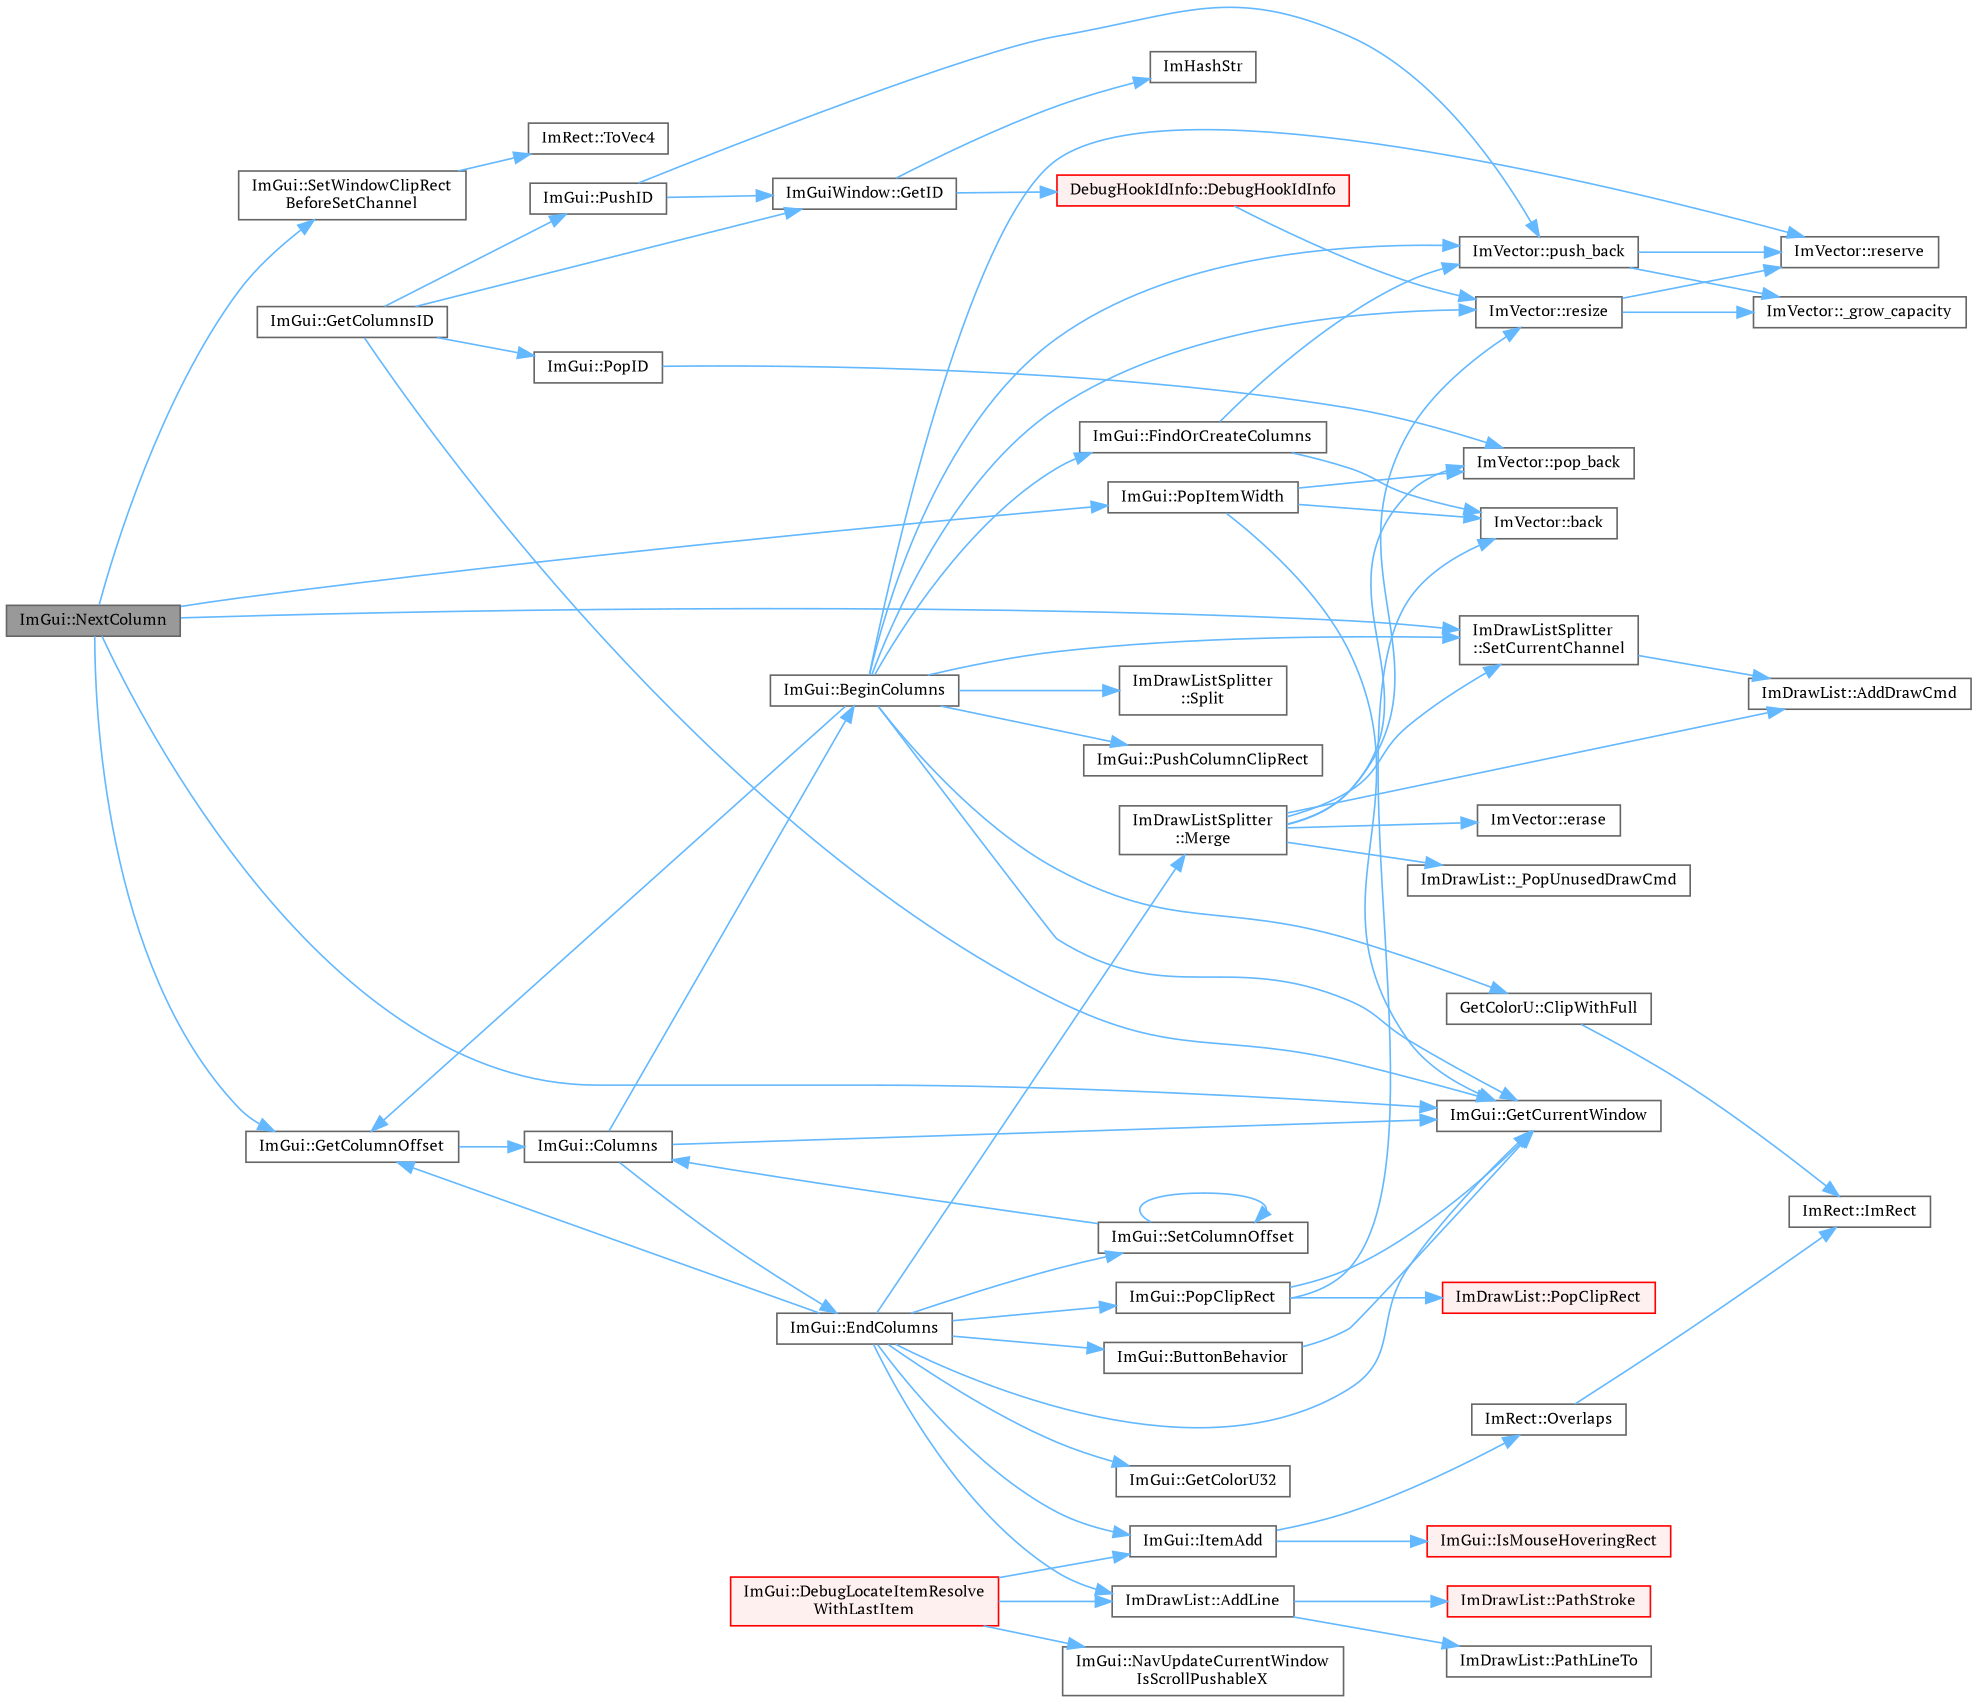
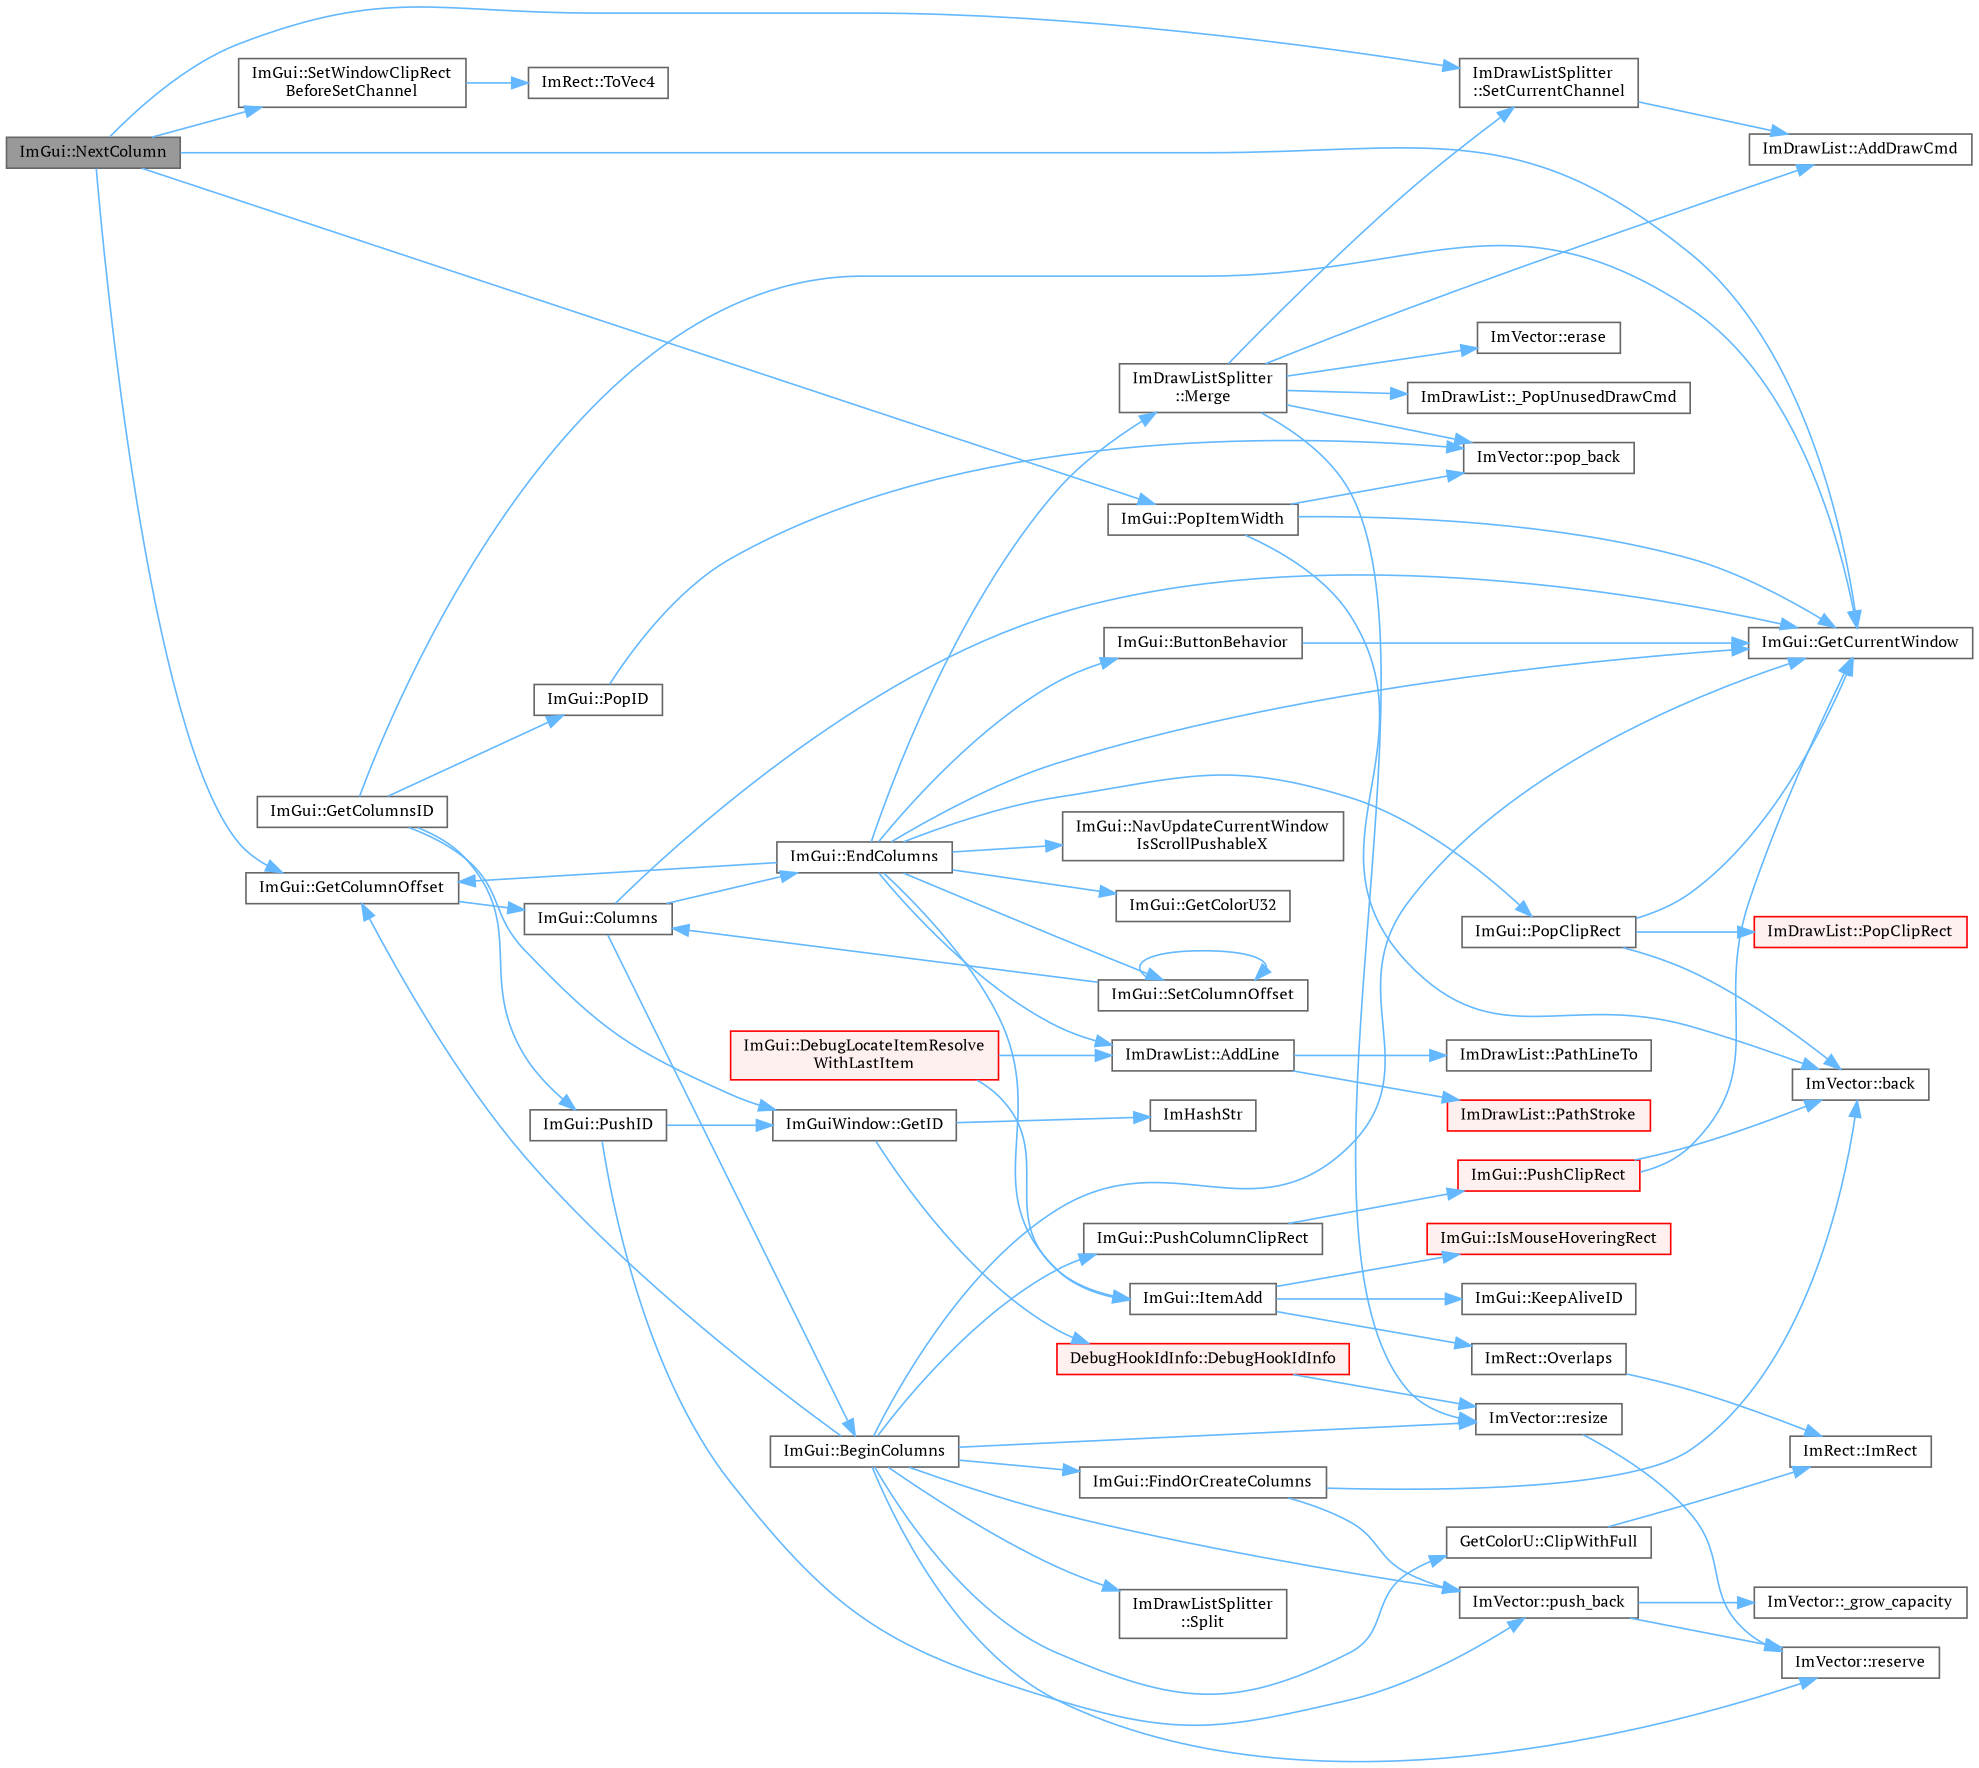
  digraph {
    fontname="PT Serif"
    rankdir=LR
    node [color=grey40 fillcolor=white fontname="PT Serif" fontsize=10 shape=box style=filled]
    edge [color=steelblue1 fontname="PT Serif" fontsize=10 labelfontname=Helvetica labelfontsize=10 style=solid]
    n1 [color=gray40 fillcolor=grey60 fontcolor=black height=0.2 label="ImGui::NextColumn" width=0.4]
    n2 [height=0.2 label="ImGui::GetColumnOffset" width=0.4]
    n3 [height=0.2 label="ImGui::GetCurrentWindow" width=0.4]
    n4 [height=0.2 label="ImDrawListSplitter\l::SetCurrentChannel" width=0.4]
    n5 [height=0.2 label="ImGui::PopItemWidth" width=0.4]
    n6 [height=0.2 label="ImGui::SetWindowClipRect\lBeforeSetChannel" width=0.4]
    n7 [height=0.2 label="ImGui::Columns" width=0.4]
    n8 [height=0.2 label="ImDrawList::AddDrawCmd" width=0.4]
    n9 [height=0.2 label="ImVector::back" width=0.4]
    n10 [height=0.2 label="ImVector::pop_back" width=0.4]
    n11 [height=0.2 label="ImRect::ToVec4" width=0.4]
    n12 [height=0.2 label="ImGui::BeginColumns" width=0.4]
    n13 [height=0.2 label="ImGui::EndColumns" width=0.4]
    n14 [height=0.2 label="GetColorU::ClipWithFull" width=0.4]
    n15 [height=0.2 label="ImGui::FindOrCreateColumns" width=0.4]
    n16 [height=0.2 label="ImVector::push_back" width=0.4]
    n17 [height=0.2 label="ImVector::reserve" width=0.4]
    n18 [height=0.2 label="ImVector::resize" width=0.4]
    n19 [height=0.2 label="ImGui::PushColumnClipRect" width=0.4]
    n20 [height=0.2 label="ImDrawListSplitter\l::Split" width=0.4]
    n21 [height=0.2 label="ImDrawList::AddLine" width=0.4]
    n22 [height=0.2 label="ImGui::ButtonBehavior" width=0.4]
    n23 [height=0.2 label="ImGui::GetColorU32" width=0.4]
    n24 [height=0.2 label="ImGui::ItemAdd" width=0.4]
    n25 [height=0.2 label="ImDrawListSplitter\l::Merge" width=0.4]
    n26 [height=0.2 label="ImGui::NavUpdateCurrentWindow\lIsScrollPushableX" width=0.4]
    n27 [height=0.2 label="ImGui::PopClipRect" width=0.4]
    n28 [height=0.2 label="ImGui::SetColumnOffset" width=0.4]
    n29 [height=0.2 label="ImRect::ImRect" width=0.4]
    n30 [height=0.2 label="ImVector::_grow_capacity" width=0.4]
    n31 [height=0.2 label="ImGui::GetColumnsID" width=0.4]
    n32 [height=0.2 label="ImGuiWindow::GetID" width=0.4]
    n33 [height=0.2 label="ImGui::PopID" width=0.4]
    n34 [height=0.2 label="ImGui::PushID" width=0.4]
+   n35 [color=red fillcolor="#FFF0F0" height=0.2 label="ImGui::PushClipRect" width=0.4]
    n36 [color=red fillcolor="#FFF0F0" height=0.2 label="DebugHookIdInfo::DebugHookIdInfo" width=0.4]
    n37 [height=0.2 label=ImHashStr width=0.4]
    n38 [height=0.2 label="ImDrawList::PathLineTo" width=0.4]
    n39 [color=red fillcolor="#FFF0F0" height=0.2 label="ImDrawList::PathStroke" width=0.4]
    n40 [color=red fillcolor="#FFF0F0" height=0.2 label="ImGui::IsMouseHoveringRect" width=0.4]
+   n41 [height=0.2 label="ImGui::KeepAliveID" width=0.4]
    n42 [height=0.2 label="ImRect::Overlaps" width=0.4]
    n43 [height=0.2 label="ImDrawList::_PopUnusedDrawCmd" width=0.4]
    n44 [height=0.2 label="ImVector::erase" width=0.4]
    n45 [color=red fillcolor="#FFF0F0" height=0.2 label="ImDrawList::PopClipRect" width=0.4]
    n46 [color=red fillcolor="#FFF0F0" height=0.2 label="ImGui::DebugLocateItemResolve\lWithLastItem" width=0.4]
    n1 -> n2
    n1 -> n3
    n1 -> n4
    n1 -> n5
    n1 -> n6
    n2 -> n7
    n4 -> n8
    n5 -> n3
    n5 -> n9
    n5 -> n10
    n6 -> n11
    n7 -> n3
    n7 -> n12
    n7 -> n13
    n12 -> n2
    n12 -> n3
-   n12 -> n4
    n12 -> n14
    n12 -> n15
    n12 -> n16
    n12 -> n17
    n12 -> n18
    n12 -> n19
    n12 -> n20
    n13 -> n2
    n13 -> n3
    n13 -> n21
    n13 -> n22
    n13 -> n23
    n13 -> n24
    n13 -> n25
-   n46 -> n26
+   n13 -> n26
    n13 -> n27
    n13 -> n28
    n14 -> n29
    n15 -> n9
    n15 -> n16
    n16 -> n17
    n16 -> n30
    n18 -> n17
-   n18 -> n30
+   n19 -> n35
    n21 -> n38
    n21 -> n39
    n22 -> n3
    n24 -> n40
+   n24 -> n41
    n24 -> n42
    n25 -> n4
    n25 -> n8
    n25 -> n10
    n25 -> n18
    n25 -> n43
    n25 -> n44
    n27 -> n3
    n27 -> n9
    n27 -> n45
    n28 -> n7
    n28 -> n28
    n31 -> n3
    n31 -> n32
    n31 -> n33
    n31 -> n34
    n32 -> n36
    n32 -> n37
    n33 -> n10
    n34 -> n16
    n34 -> n32
+   n35 -> n3
+   n35 -> n9
    n36 -> n18
    n42 -> n29
    n46 -> n21
    n46 -> n24
  }
